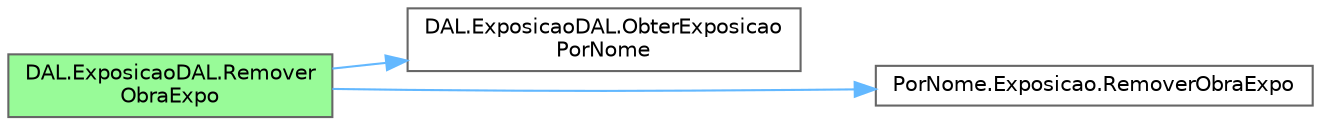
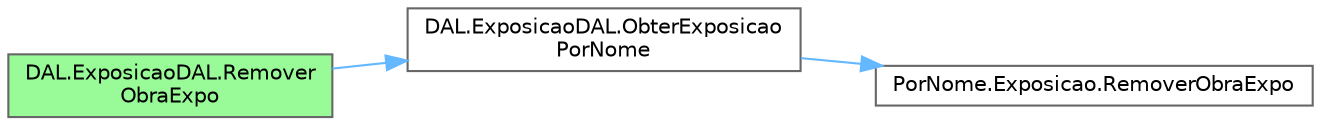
  digraph {
    rankdir=LR
    node [color=grey40 fillcolor=white fontname=Helvetica fontsize=10 shape=box style=filled]
    edge [color=steelblue1 fontname=Helvetica fontsize=10 labelfontname=Helvetica labelfontsize=10 style=solid]
    n1 [color=gray40 fillcolor=palegreen fontcolor=black height=0.2 label="DAL.ExposicaoDAL.Remover\lObraExpo" width=0.4]
    n2 [height=0.2 label="DAL.ExposicaoDAL.ObterExposicao\lPorNome" width=0.4]
    n3 [height=0.2 label="PorNome.Exposicao.RemoverObraExpo" width=0.4]
    n1 -> n2
-   n1 -> n3
+   n2 -> n3
  }
